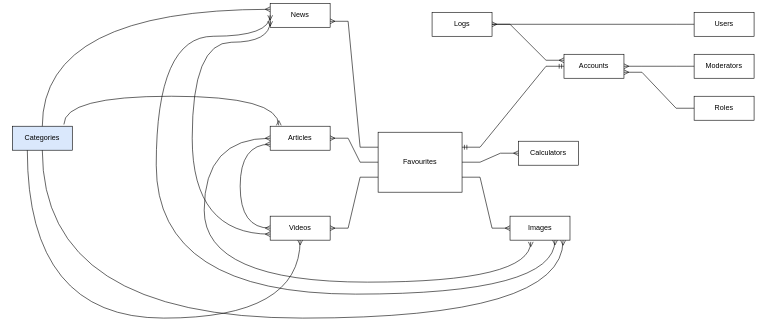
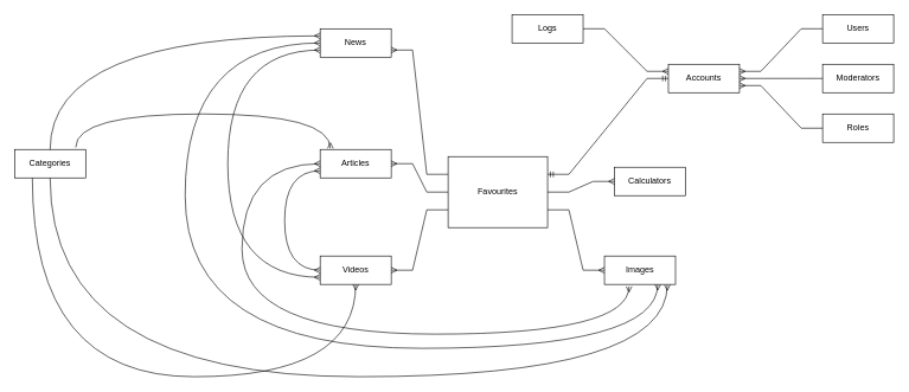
  <mxCell id="0" />
  <mxCell id="1" parent="0" />
  <mxCell id="2" value="Accounts" style="whiteSpace=wrap;html=1;align=center;" vertex="1" parent="1"><mxGeometry x="940" y="90" width="100" height="40" as="geometry" /></mxCell>
  <mxCell id="3" value="Images" style="whiteSpace=wrap;html=1;align=center;" vertex="1" parent="1"><mxGeometry x="850" y="360" width="100" height="40" as="geometry" /></mxCell>
- <mxCell id="4" value="News" style="whiteSpace=wrap;html=1;align=center;" vertex="1" parent="1"><mxGeometry x="450" y="5" width="100" height="40" as="geometry" /></mxCell>
+ <mxCell id="4" value="News" style="whiteSpace=wrap;html=1;align=center;" vertex="1" parent="1"><mxGeometry x="450" y="40" width="100" height="40" as="geometry" /></mxCell>
  <mxCell id="5" value="Articles" style="whiteSpace=wrap;html=1;align=center;" vertex="1" parent="1"><mxGeometry x="450" y="210" width="100" height="40" as="geometry" /></mxCell>
  <mxCell id="6" value="Moderators" style="whiteSpace=wrap;html=1;align=center;" vertex="1" parent="1"><mxGeometry x="1157" y="90" width="100" height="40" as="geometry" /></mxCell>
  <mxCell id="7" value="Logs" style="whiteSpace=wrap;html=1;align=center;" vertex="1" parent="1"><mxGeometry x="720" y="20" width="100" height="40" as="geometry" /></mxCell>
  <mxCell id="8" value="Roles" style="whiteSpace=wrap;html=1;align=center;" vertex="1" parent="1"><mxGeometry x="1157" y="160" width="100" height="40" as="geometry" /></mxCell>
  <mxCell id="9" value="Videos" style="whiteSpace=wrap;html=1;align=center;" vertex="1" parent="1"><mxGeometry x="450" y="360" width="100" height="40" as="geometry" /></mxCell>
  <mxCell id="10" value="Users" style="whiteSpace=wrap;html=1;align=center;" vertex="1" parent="1"><mxGeometry x="1157" y="20" width="100" height="40" as="geometry" /></mxCell>
- <mxCell id="11" value="Categories" style="whiteSpace=wrap;html=1;align=center;fillColor=#dae8fc;" vertex="1" parent="1"><mxGeometry x="20" y="210" width="100" height="40" as="geometry" /></mxCell>
+ <mxCell id="11" value="Categories" style="whiteSpace=wrap;html=1;align=center;" vertex="1" parent="1"><mxGeometry x="20" y="210" width="100" height="40" as="geometry" /></mxCell>
  <mxCell id="12" value="" style="edgeStyle=entityRelationEdgeStyle;fontSize=12;html=1;endArrow=ERmany;rounded=0;entryX=1;entryY=0.75;entryDx=0;entryDy=0;" edge="1" parent="1" source="8" target="2"><mxGeometry width="100" height="100" relative="1" as="geometry"><mxPoint x="870" y="290" as="sourcePoint" /><mxPoint x="970" y="190" as="targetPoint" /></mxGeometry></mxCell>
- <mxCell id="13" value="" style="edgeStyle=entityRelationEdgeStyle;fontSize=12;html=1;endArrow=ERmany;rounded=0;exitX=0;exitY=0.5;exitDx=0;exitDy=0;" edge="1" parent="1" source="10" target="7"><mxGeometry width="100" height="100" relative="1" as="geometry"><mxPoint x="1170" y="180" as="sourcePoint" /><mxPoint x="1270" y="80" as="targetPoint" /></mxGeometry></mxCell>
+ <mxCell id="13" value="" style="edgeStyle=entityRelationEdgeStyle;fontSize=12;html=1;endArrow=ERmany;rounded=0;entryX=1;entryY=0.25;entryDx=0;entryDy=0;exitX=0;exitY=0.5;exitDx=0;exitDy=0;" edge="1" parent="1" source="10" target="2"><mxGeometry width="100" height="100" relative="1" as="geometry"><mxPoint x="1170" y="180" as="sourcePoint" /><mxPoint x="1270" y="80" as="targetPoint" /></mxGeometry></mxCell>
  <mxCell id="14" value="" style="edgeStyle=entityRelationEdgeStyle;fontSize=12;html=1;endArrow=ERmany;rounded=0;exitX=0;exitY=0.5;exitDx=0;exitDy=0;entryX=1;entryY=0.5;entryDx=0;entryDy=0;" edge="1" parent="1" source="6" target="2"><mxGeometry width="100" height="100" relative="1" as="geometry"><mxPoint x="1300" y="140" as="sourcePoint" /><mxPoint x="1400" y="40" as="targetPoint" /></mxGeometry></mxCell>
  <mxCell id="15" value="" style="edgeStyle=entityRelationEdgeStyle;fontSize=12;html=1;endArrow=ERmany;rounded=0;exitX=1;exitY=0.5;exitDx=0;exitDy=0;entryX=0;entryY=0.25;entryDx=0;entryDy=0;" edge="1" parent="1" source="7" target="2"><mxGeometry width="100" height="100" relative="1" as="geometry"><mxPoint x="820" y="110" as="sourcePoint" /><mxPoint x="920" y="10" as="targetPoint" /></mxGeometry></mxCell>
  <mxCell id="16" value="Favourites" style="whiteSpace=wrap;html=1;align=center;movable=1;resizable=1;rotatable=1;deletable=1;editable=1;locked=0;connectable=1;" vertex="1" parent="1"><mxGeometry x="630" y="220" width="140" height="100" as="geometry" /></mxCell>
  <mxCell id="17" value="" style="edgeStyle=entityRelationEdgeStyle;fontSize=12;html=1;endArrow=ERmandOne;startArrow=ERmandOne;rounded=0;entryX=0;entryY=0.5;entryDx=0;entryDy=0;exitX=1;exitY=0.25;exitDx=0;exitDy=0;" edge="1" parent="1" source="16" target="2"><mxGeometry width="100" height="100" relative="1" as="geometry"><mxPoint x="780" y="280" as="sourcePoint" /><mxPoint x="880" y="180" as="targetPoint" /></mxGeometry></mxCell>
  <mxCell id="18" value="Calculators" style="whiteSpace=wrap;html=1;align=center;" vertex="1" parent="1"><mxGeometry x="864" y="235" width="100" height="40" as="geometry" /></mxCell>
  <mxCell id="19" value="" style="edgeStyle=entityRelationEdgeStyle;fontSize=12;html=1;endArrow=ERmany;rounded=0;exitX=1;exitY=0.5;exitDx=0;exitDy=0;entryX=0;entryY=0.5;entryDx=0;entryDy=0;" edge="1" parent="1" source="16" target="18"><mxGeometry width="100" height="100" relative="1" as="geometry"><mxPoint x="830" y="420" as="sourcePoint" /><mxPoint x="930" y="320" as="targetPoint" /></mxGeometry></mxCell>
  <mxCell id="20" value="" style="edgeStyle=entityRelationEdgeStyle;fontSize=12;html=1;endArrow=ERmany;rounded=0;exitX=1;exitY=0.75;exitDx=0;exitDy=0;" edge="1" parent="1" source="16" target="3"><mxGeometry width="100" height="100" relative="1" as="geometry"><mxPoint x="460" y="490" as="sourcePoint" /><mxPoint x="560" y="390" as="targetPoint" /></mxGeometry></mxCell>
  <mxCell id="21" value="" style="edgeStyle=entityRelationEdgeStyle;fontSize=12;html=1;endArrow=ERmany;rounded=0;entryX=1;entryY=0.5;entryDx=0;entryDy=0;exitX=0;exitY=0.75;exitDx=0;exitDy=0;" edge="1" parent="1" source="16" target="9"><mxGeometry width="100" height="100" relative="1" as="geometry"><mxPoint x="460" y="490" as="sourcePoint" /><mxPoint x="530" y="290" as="targetPoint" /></mxGeometry></mxCell>
  <mxCell id="22" value="" style="edgeStyle=entityRelationEdgeStyle;fontSize=12;html=1;endArrow=ERmany;rounded=0;entryX=1;entryY=0.75;entryDx=0;entryDy=0;exitX=0;exitY=0.25;exitDx=0;exitDy=0;" edge="1" parent="1" source="16" target="4"><mxGeometry width="100" height="100" relative="1" as="geometry"><mxPoint x="410" y="260" as="sourcePoint" /><mxPoint x="510" y="160" as="targetPoint" /></mxGeometry></mxCell>
  <mxCell id="23" value="" style="edgeStyle=entityRelationEdgeStyle;fontSize=12;html=1;endArrow=ERmany;rounded=0;exitX=0;exitY=0.5;exitDx=0;exitDy=0;" edge="1" parent="1" source="16" target="5"><mxGeometry width="100" height="100" relative="1" as="geometry"><mxPoint x="520" y="250" as="sourcePoint" /><mxPoint x="660" y="-30" as="targetPoint" /><Array as="points"><mxPoint x="630" y="250" /></Array></mxGeometry></mxCell>
  <mxCell id="24" value="" style="edgeStyle=orthogonalEdgeStyle;fontSize=12;html=1;endArrow=ERmany;startArrow=ERmany;rounded=0;entryX=0.75;entryY=1;entryDx=0;entryDy=0;curved=1;exitX=0;exitY=0.5;exitDx=0;exitDy=0;" edge="1" parent="1" source="4" target="3"><mxGeometry width="100" height="100" relative="1" as="geometry"><mxPoint x="410" y="290" as="sourcePoint" /><mxPoint x="890" y="540" as="targetPoint" /><Array as="points"><mxPoint x="260" y="60" /><mxPoint x="260" y="490" /><mxPoint x="925" y="490" /></Array></mxGeometry></mxCell>
  <mxCell id="25" value="" style="edgeStyle=orthogonalEdgeStyle;fontSize=12;html=1;endArrow=ERmany;startArrow=ERmany;rounded=0;entryX=0.346;entryY=1.071;entryDx=0;entryDy=0;entryPerimeter=0;exitX=0;exitY=0.5;exitDx=0;exitDy=0;curved=1;" edge="1" parent="1" source="5" target="3"><mxGeometry width="100" height="100" relative="1" as="geometry"><mxPoint x="310" y="530" as="sourcePoint" /><mxPoint x="410" y="430" as="targetPoint" /><Array as="points"><mxPoint x="340" y="230" /><mxPoint x="340" y="470" /><mxPoint x="885" y="470" /></Array></mxGeometry></mxCell>
  <mxCell id="26" value="" style="edgeStyle=orthogonalEdgeStyle;fontSize=12;html=1;endArrow=ERmany;startArrow=ERmany;rounded=0;entryX=0;entryY=0.5;entryDx=0;entryDy=0;curved=1;exitX=0;exitY=0.75;exitDx=0;exitDy=0;" edge="1" parent="1" source="5" target="9"><mxGeometry width="100" height="100" relative="1" as="geometry"><mxPoint x="160" y="500" as="sourcePoint" /><mxPoint x="260" y="400" as="targetPoint" /><Array as="points"><mxPoint x="400" y="240" /><mxPoint x="400" y="380" /></Array></mxGeometry></mxCell>
  <mxCell id="27" value="" style="edgeStyle=orthogonalEdgeStyle;fontSize=12;html=1;endArrow=ERmany;startArrow=ERmany;rounded=0;entryX=0;entryY=0.75;entryDx=0;entryDy=0;curved=1;exitX=0;exitY=0.75;exitDx=0;exitDy=0;" edge="1" parent="1" source="4" target="9"><mxGeometry width="100" height="100" relative="1" as="geometry"><mxPoint x="290" y="570" as="sourcePoint" /><mxPoint x="390" y="470" as="targetPoint" /><Array as="points"><mxPoint x="320" y="70" /><mxPoint x="320" y="390" /></Array></mxGeometry></mxCell>
  <mxCell id="28" value="" style="edgeStyle=orthogonalEdgeStyle;fontSize=12;html=1;endArrow=ERmany;rounded=0;entryX=0.885;entryY=1.013;entryDx=0;entryDy=0;entryPerimeter=0;curved=1;exitX=0.5;exitY=1;exitDx=0;exitDy=0;" edge="1" parent="1" source="11" target="3"><mxGeometry width="100" height="100" relative="1" as="geometry"><mxPoint x="150" y="500" as="sourcePoint" /><mxPoint x="250" y="400" as="targetPoint" /><Array as="points"><mxPoint x="70" y="530" /><mxPoint x="938" y="530" /></Array></mxGeometry></mxCell>
  <mxCell id="29" value="" style="edgeStyle=orthogonalEdgeStyle;fontSize=12;html=1;endArrow=ERmany;rounded=0;exitX=0.5;exitY=0;exitDx=0;exitDy=0;entryX=0;entryY=0.25;entryDx=0;entryDy=0;curved=1;" edge="1" parent="1" source="11" target="4"><mxGeometry width="100" height="100" relative="1" as="geometry"><mxPoint x="-140" y="340" as="sourcePoint" /><mxPoint x="-40" y="240" as="targetPoint" /></mxGeometry></mxCell>
  <mxCell id="30" value="" style="edgeStyle=orthogonalEdgeStyle;fontSize=12;html=1;endArrow=ERmany;rounded=0;exitX=0.25;exitY=1;exitDx=0;exitDy=0;curved=1;entryX=0.5;entryY=1;entryDx=0;entryDy=0;" edge="1" parent="1" source="11" target="9"><mxGeometry width="100" height="100" relative="1" as="geometry"><mxPoint x="-40" y="510" as="sourcePoint" /><mxPoint x="60" y="410" as="targetPoint" /><Array as="points"><mxPoint x="45" y="530" /><mxPoint x="500" y="530" /></Array></mxGeometry></mxCell>
  <mxCell id="31" value="" style="edgeStyle=orthogonalEdgeStyle;fontSize=12;html=1;endArrow=ERmany;rounded=0;curved=1;exitX=0.86;exitY=-0.073;exitDx=0;exitDy=0;exitPerimeter=0;entryX=0.144;entryY=-0.035;entryDx=0;entryDy=0;entryPerimeter=0;" edge="1" parent="1" source="11" target="5"><mxGeometry width="100" height="100" relative="1" as="geometry"><mxPoint x="100" y="260" as="sourcePoint" /><mxPoint x="250" y="119.47" as="targetPoint" /><Array as="points"><mxPoint x="106" y="160" /><mxPoint x="464" y="160" /></Array></mxGeometry></mxCell>
